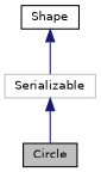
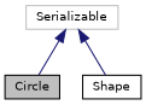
  digraph {
    node [color=black fillcolor=white fontname=Helvetica fontsize=10 shape=record style=filled]
    edge [color=midnightblue dir=back fontname=Helvetica fontsize=10 labelfontname=Helvetica labelfontsize=10 style=solid]
    n1 [fillcolor=grey75 fontcolor=black height=0.2 label=Circle width=0.4]
    n2 [height=0.2 label=Shape width=0.4]
    n3 [color=grey75 height=0.2 label=Serializable width=0.4]
    n3 -> n1
-   n2 -> n3
+   n3 -> n2
  }
